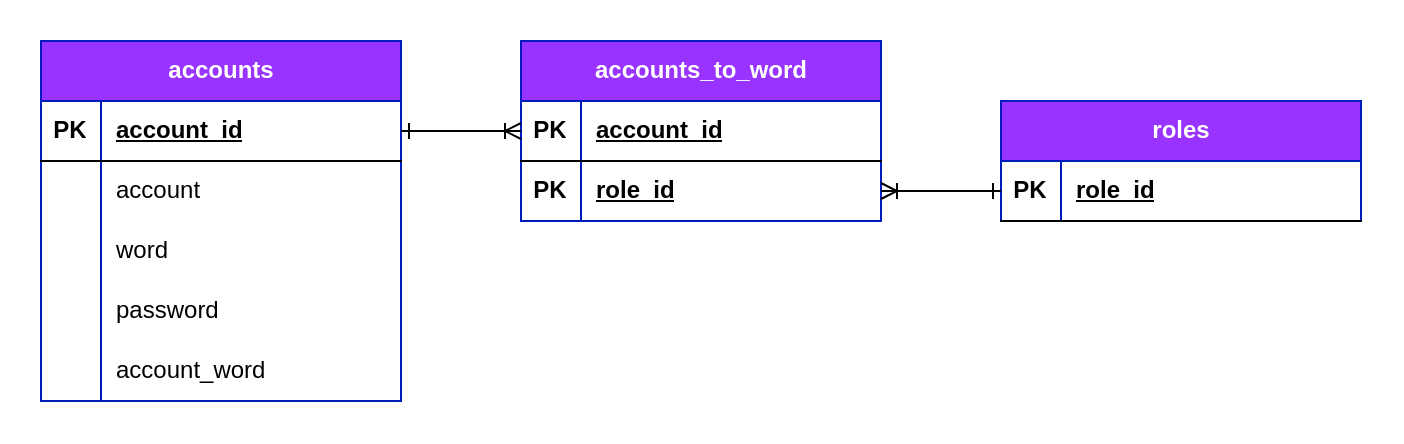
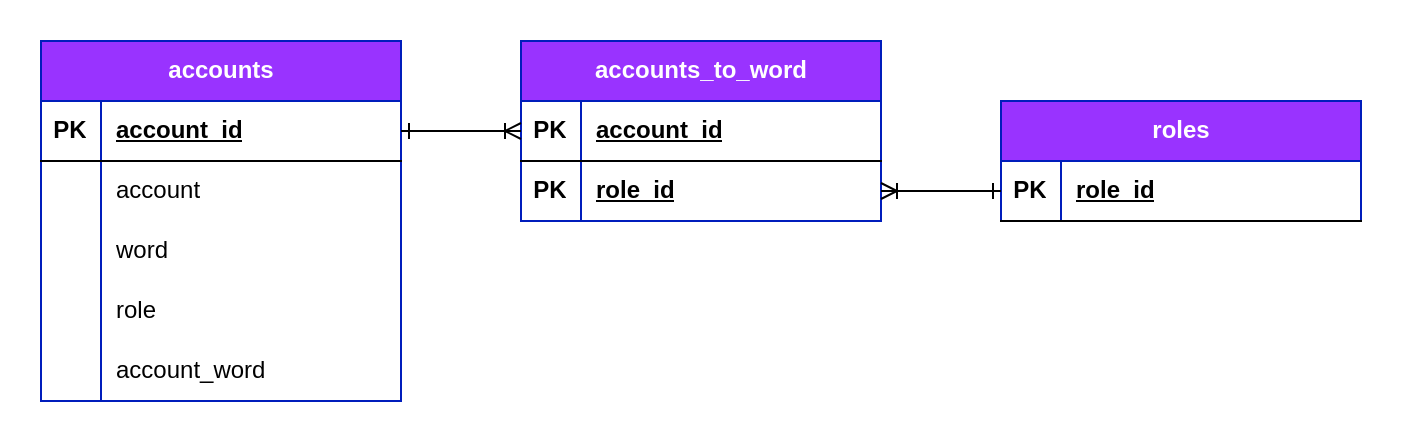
  <mxCell id="0" />
  <mxCell id="1" parent="0" />
  <mxCell id="2" value="accounts" style="shape=table;startSize=30;container=1;collapsible=1;childLayout=tableLayout;fixedRows=1;rowLines=0;fontStyle=1;align=center;resizeLast=1;html=1;labelBackgroundColor=none;fillColor=#9933FF;fontColor=#ffffff;strokeColor=#001DBC;" vertex="1" parent="1"><mxGeometry x="20" y="20" width="180" height="180" as="geometry"><mxRectangle x="690" y="320" width="90" height="30" as="alternateBounds" /></mxGeometry></mxCell>
  <mxCell id="3" value="" style="shape=tableRow;horizontal=0;startSize=0;swimlaneHead=0;swimlaneBody=0;fillColor=none;collapsible=0;dropTarget=0;points=[[0,0.5],[1,0.5]];portConstraint=eastwest;top=0;left=0;right=0;bottom=1;" vertex="1" parent="2"><mxGeometry y="30" width="180" height="30" as="geometry" /></mxCell>
  <mxCell id="4" value="PK" style="shape=partialRectangle;connectable=0;fillColor=none;top=0;left=0;bottom=0;right=0;fontStyle=1;overflow=hidden;whiteSpace=wrap;html=1;" vertex="1" parent="3"><mxGeometry width="30" height="30" as="geometry"><mxRectangle width="30" height="30" as="alternateBounds" /></mxGeometry></mxCell>
  <mxCell id="5" value="account_id" style="shape=partialRectangle;connectable=0;fillColor=none;top=0;left=0;bottom=0;right=0;align=left;spacingLeft=6;fontStyle=5;overflow=hidden;whiteSpace=wrap;html=1;" vertex="1" parent="3"><mxGeometry x="30" width="150" height="30" as="geometry"><mxRectangle width="150" height="30" as="alternateBounds" /></mxGeometry></mxCell>
  <mxCell id="6" value="" style="shape=tableRow;horizontal=0;startSize=0;swimlaneHead=0;swimlaneBody=0;fillColor=none;collapsible=0;dropTarget=0;points=[[0,0.5],[1,0.5]];portConstraint=eastwest;top=0;left=0;right=0;bottom=0;" vertex="1" parent="2"><mxGeometry y="60" width="180" height="30" as="geometry" /></mxCell>
  <mxCell id="7" value="" style="shape=partialRectangle;connectable=0;fillColor=none;top=0;left=0;bottom=0;right=0;editable=1;overflow=hidden;whiteSpace=wrap;html=1;" vertex="1" parent="6"><mxGeometry width="30" height="30" as="geometry"><mxRectangle width="30" height="30" as="alternateBounds" /></mxGeometry></mxCell>
  <mxCell id="8" value="account" style="shape=partialRectangle;connectable=0;fillColor=none;top=0;left=0;bottom=0;right=0;align=left;spacingLeft=6;overflow=hidden;whiteSpace=wrap;html=1;" vertex="1" parent="6"><mxGeometry x="30" width="150" height="30" as="geometry"><mxRectangle width="150" height="30" as="alternateBounds" /></mxGeometry></mxCell>
  <mxCell id="9" value="" style="shape=tableRow;horizontal=0;startSize=0;swimlaneHead=0;swimlaneBody=0;fillColor=none;collapsible=0;dropTarget=0;points=[[0,0.5],[1,0.5]];portConstraint=eastwest;top=0;left=0;right=0;bottom=0;" vertex="1" parent="2"><mxGeometry y="90" width="180" height="30" as="geometry" /></mxCell>
  <mxCell id="10" value="" style="shape=partialRectangle;connectable=0;fillColor=none;top=0;left=0;bottom=0;right=0;editable=1;overflow=hidden;whiteSpace=wrap;html=1;" vertex="1" parent="9"><mxGeometry width="30" height="30" as="geometry"><mxRectangle width="30" height="30" as="alternateBounds" /></mxGeometry></mxCell>
  <mxCell id="11" value="word" style="shape=partialRectangle;connectable=0;fillColor=none;top=0;left=0;bottom=0;right=0;align=left;spacingLeft=6;overflow=hidden;whiteSpace=wrap;html=1;" vertex="1" parent="9"><mxGeometry x="30" width="150" height="30" as="geometry"><mxRectangle width="150" height="30" as="alternateBounds" /></mxGeometry></mxCell>
  <mxCell id="12" value="" style="shape=tableRow;horizontal=0;startSize=0;swimlaneHead=0;swimlaneBody=0;fillColor=none;collapsible=0;dropTarget=0;points=[[0,0.5],[1,0.5]];portConstraint=eastwest;top=0;left=0;right=0;bottom=0;" vertex="1" parent="2"><mxGeometry y="120" width="180" height="30" as="geometry" /></mxCell>
  <mxCell id="13" value="" style="shape=partialRectangle;connectable=0;fillColor=none;top=0;left=0;bottom=0;right=0;editable=1;overflow=hidden;whiteSpace=wrap;html=1;" vertex="1" parent="12"><mxGeometry width="30" height="30" as="geometry"><mxRectangle width="30" height="30" as="alternateBounds" /></mxGeometry></mxCell>
- <mxCell id="14" value="password" style="shape=partialRectangle;connectable=0;fillColor=none;top=0;left=0;bottom=0;right=0;align=left;spacingLeft=6;overflow=hidden;whiteSpace=wrap;html=1;" vertex="1" parent="12"><mxGeometry x="30" width="150" height="30" as="geometry"><mxRectangle width="150" height="30" as="alternateBounds" /></mxGeometry></mxCell>
+ <mxCell id="14" value="role" style="shape=partialRectangle;connectable=0;fillColor=none;top=0;left=0;bottom=0;right=0;align=left;spacingLeft=6;overflow=hidden;whiteSpace=wrap;html=1;" vertex="1" parent="12"><mxGeometry x="30" width="150" height="30" as="geometry"><mxRectangle width="150" height="30" as="alternateBounds" /></mxGeometry></mxCell>
  <mxCell id="15" value="" style="shape=tableRow;horizontal=0;startSize=0;swimlaneHead=0;swimlaneBody=0;fillColor=none;collapsible=0;dropTarget=0;points=[[0,0.5],[1,0.5]];portConstraint=eastwest;top=0;left=0;right=0;bottom=0;" vertex="1" parent="2"><mxGeometry y="150" width="180" height="30" as="geometry" /></mxCell>
  <mxCell id="16" value="" style="shape=partialRectangle;connectable=0;fillColor=none;top=0;left=0;bottom=0;right=0;editable=1;overflow=hidden;whiteSpace=wrap;html=1;" vertex="1" parent="15"><mxGeometry width="30" height="30" as="geometry"><mxRectangle width="30" height="30" as="alternateBounds" /></mxGeometry></mxCell>
  <mxCell id="17" value="account_word" style="shape=partialRectangle;connectable=0;fillColor=none;top=0;left=0;bottom=0;right=0;align=left;spacingLeft=6;overflow=hidden;whiteSpace=wrap;html=1;" vertex="1" parent="15"><mxGeometry x="30" width="150" height="30" as="geometry"><mxRectangle width="150" height="30" as="alternateBounds" /></mxGeometry></mxCell>
  <mxCell id="18" value="roles" style="shape=table;startSize=30;container=1;collapsible=1;childLayout=tableLayout;fixedRows=1;rowLines=0;fontStyle=1;align=center;resizeLast=1;html=1;labelBackgroundColor=none;fillColor=#9933FF;fontColor=#ffffff;strokeColor=#001DBC;" vertex="1" parent="1"><mxGeometry x="500" y="50" width="180" height="60" as="geometry"><mxRectangle x="690" y="320" width="90" height="30" as="alternateBounds" /></mxGeometry></mxCell>
  <mxCell id="19" value="" style="shape=tableRow;horizontal=0;startSize=0;swimlaneHead=0;swimlaneBody=0;fillColor=none;collapsible=0;dropTarget=0;points=[[0,0.5],[1,0.5]];portConstraint=eastwest;top=0;left=0;right=0;bottom=1;" vertex="1" parent="18"><mxGeometry y="30" width="180" height="30" as="geometry" /></mxCell>
  <mxCell id="20" value="PK" style="shape=partialRectangle;connectable=0;fillColor=none;top=0;left=0;bottom=0;right=0;fontStyle=1;overflow=hidden;whiteSpace=wrap;html=1;" vertex="1" parent="19"><mxGeometry width="30" height="30" as="geometry"><mxRectangle width="30" height="30" as="alternateBounds" /></mxGeometry></mxCell>
  <mxCell id="21" value="role_id" style="shape=partialRectangle;connectable=0;fillColor=none;top=0;left=0;bottom=0;right=0;align=left;spacingLeft=6;fontStyle=5;overflow=hidden;whiteSpace=wrap;html=1;" vertex="1" parent="19"><mxGeometry x="30" width="150" height="30" as="geometry"><mxRectangle width="150" height="30" as="alternateBounds" /></mxGeometry></mxCell>
  <mxCell id="22" value="accounts_to_word" style="shape=table;startSize=30;container=1;collapsible=1;childLayout=tableLayout;fixedRows=1;rowLines=0;fontStyle=1;align=center;resizeLast=1;html=1;labelBackgroundColor=none;fillColor=#9933FF;fontColor=#ffffff;strokeColor=#001DBC;" vertex="1" parent="1"><mxGeometry x="260" y="20" width="180" height="90" as="geometry"><mxRectangle x="690" y="320" width="90" height="30" as="alternateBounds" /></mxGeometry></mxCell>
  <mxCell id="23" value="" style="shape=tableRow;horizontal=0;startSize=0;swimlaneHead=0;swimlaneBody=0;fillColor=none;collapsible=0;dropTarget=0;points=[[0,0.5],[1,0.5]];portConstraint=eastwest;top=0;left=0;right=0;bottom=1;" vertex="1" parent="22"><mxGeometry y="30" width="180" height="30" as="geometry" /></mxCell>
  <mxCell id="24" value="PK" style="shape=partialRectangle;connectable=0;fillColor=none;top=0;left=0;bottom=0;right=0;fontStyle=1;overflow=hidden;whiteSpace=wrap;html=1;" vertex="1" parent="23"><mxGeometry width="30" height="30" as="geometry"><mxRectangle width="30" height="30" as="alternateBounds" /></mxGeometry></mxCell>
  <mxCell id="25" value="account_id" style="shape=partialRectangle;connectable=0;fillColor=none;top=0;left=0;bottom=0;right=0;align=left;spacingLeft=6;fontStyle=5;overflow=hidden;whiteSpace=wrap;html=1;" vertex="1" parent="23"><mxGeometry x="30" width="150" height="30" as="geometry"><mxRectangle width="150" height="30" as="alternateBounds" /></mxGeometry></mxCell>
  <mxCell id="26" value="" style="shape=tableRow;horizontal=0;startSize=0;swimlaneHead=0;swimlaneBody=0;fillColor=none;collapsible=0;dropTarget=0;points=[[0,0.5],[1,0.5]];portConstraint=eastwest;top=0;left=0;right=0;bottom=0;" vertex="1" parent="22"><mxGeometry y="60" width="180" height="30" as="geometry" /></mxCell>
  <mxCell id="27" value="&lt;b&gt;PK&lt;/b&gt;" style="shape=partialRectangle;connectable=0;fillColor=none;top=0;left=0;bottom=0;right=0;editable=1;overflow=hidden;whiteSpace=wrap;html=1;" vertex="1" parent="26"><mxGeometry width="30" height="30" as="geometry"><mxRectangle width="30" height="30" as="alternateBounds" /></mxGeometry></mxCell>
  <mxCell id="28" value="&lt;b&gt;&lt;u&gt;role_id&lt;/u&gt;&lt;/b&gt;" style="shape=partialRectangle;connectable=0;fillColor=none;top=0;left=0;bottom=0;right=0;align=left;spacingLeft=6;overflow=hidden;whiteSpace=wrap;html=1;" vertex="1" parent="26"><mxGeometry x="30" width="150" height="30" as="geometry"><mxRectangle width="150" height="30" as="alternateBounds" /></mxGeometry></mxCell>
  <mxCell id="29" style="edgeStyle=orthogonalEdgeStyle;rounded=0;orthogonalLoop=1;jettySize=auto;html=1;exitX=1;exitY=0.5;exitDx=0;exitDy=0;entryX=0;entryY=0.5;entryDx=0;entryDy=0;endArrow=ERoneToMany;endFill=0;startArrow=ERone;startFill=0;" edge="1" parent="1" source="3" target="23"><mxGeometry relative="1" as="geometry" /></mxCell>
  <mxCell id="30" style="edgeStyle=orthogonalEdgeStyle;rounded=0;orthogonalLoop=1;jettySize=auto;html=1;exitX=1;exitY=0.5;exitDx=0;exitDy=0;entryX=0;entryY=0.5;entryDx=0;entryDy=0;endArrow=ERone;endFill=0;startArrow=ERoneToMany;startFill=0;" edge="1" parent="1" source="26" target="19"><mxGeometry relative="1" as="geometry" /></mxCell>
